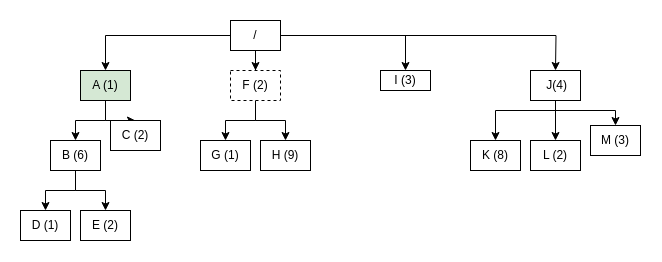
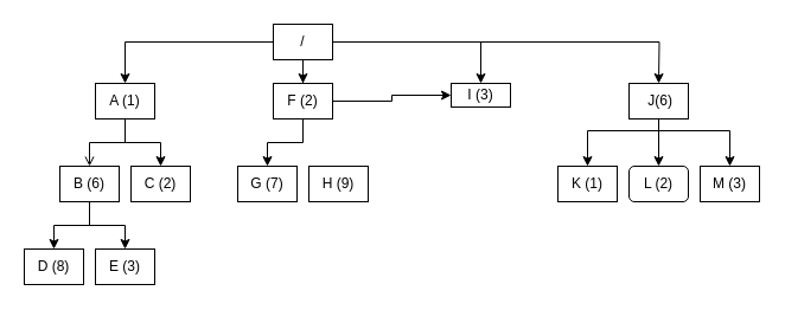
  <mxCell id="0" />
  <mxCell id="1" parent="0" />
- <mxCell id="2" style="edgeStyle=orthogonalEdgeStyle;rounded=0;orthogonalLoop=1;jettySize=auto;html=1;entryX=0.5;entryY=0;entryDx=0;entryDy=0;" parent="1" source="4" target="7" edge="1"><mxGeometry relative="1" as="geometry" /></mxCell>
+ <mxCell id="2" style="edgeStyle=orthogonalEdgeStyle;rounded=0;orthogonalLoop=1;jettySize=auto;html=1;entryX=0.5;entryY=0;entryDx=0;entryDy=0;endArrow=open;" parent="1" source="4" target="7" edge="1"><mxGeometry relative="1" as="geometry" /></mxCell>
  <mxCell id="3" style="edgeStyle=orthogonalEdgeStyle;rounded=0;orthogonalLoop=1;jettySize=auto;html=1;entryX=0.5;entryY=0;entryDx=0;entryDy=0;" parent="1" source="4" target="8" edge="1"><mxGeometry relative="1" as="geometry" /></mxCell>
- <mxCell id="4" value="A (1)" style="rounded=0;whiteSpace=wrap;html=1;fillColor=#d5e8d4;" parent="1" vertex="1"><mxGeometry x="80" y="70" width="50" height="30" as="geometry" /></mxCell>
+ <mxCell id="4" value="A (1)" style="rounded=0;whiteSpace=wrap;html=1;" parent="1" vertex="1"><mxGeometry x="80" y="70" width="50" height="30" as="geometry" /></mxCell>
  <mxCell id="5" style="edgeStyle=orthogonalEdgeStyle;rounded=0;orthogonalLoop=1;jettySize=auto;html=1;entryX=0.5;entryY=0;entryDx=0;entryDy=0;" parent="1" source="7" target="14" edge="1"><mxGeometry relative="1" as="geometry" /></mxCell>
  <mxCell id="6" style="edgeStyle=orthogonalEdgeStyle;rounded=0;orthogonalLoop=1;jettySize=auto;html=1;entryX=0.5;entryY=0;entryDx=0;entryDy=0;" parent="1" source="7" target="15" edge="1"><mxGeometry relative="1" as="geometry" /></mxCell>
  <mxCell id="7" value="B (6)" style="rounded=0;whiteSpace=wrap;html=1;" parent="1" vertex="1"><mxGeometry x="50" y="140" width="50" height="30" as="geometry" /></mxCell>
- <mxCell id="8" value="C (2)" style="rounded=0;whiteSpace=wrap;html=1;" parent="1" vertex="1"><mxGeometry x="110" y="120" width="50" height="30" as="geometry" /></mxCell>
- <mxCell id="9" value="G (1)" style="rounded=0;whiteSpace=wrap;html=1;" parent="1" vertex="1"><mxGeometry x="200" y="140" width="50" height="30" as="geometry" /></mxCell>
+ <mxCell id="8" value="C (2)" style="rounded=0;whiteSpace=wrap;html=1;" parent="1" vertex="1"><mxGeometry x="110" y="140" width="50" height="30" as="geometry" /></mxCell>
+ <mxCell id="9" value="G (7)" style="rounded=0;whiteSpace=wrap;html=1;" parent="1" vertex="1"><mxGeometry x="200" y="140" width="50" height="30" as="geometry" /></mxCell>
  <mxCell id="10" value="H (9)" style="rounded=0;whiteSpace=wrap;html=1;" parent="1" vertex="1"><mxGeometry x="260" y="140" width="50" height="30" as="geometry" /></mxCell>
  <mxCell id="11" style="edgeStyle=orthogonalEdgeStyle;rounded=0;orthogonalLoop=1;jettySize=auto;html=1;entryX=0.5;entryY=0;entryDx=0;entryDy=0;" parent="1" source="13" target="9" edge="1"><mxGeometry relative="1" as="geometry" /></mxCell>
- <mxCell id="12" style="edgeStyle=orthogonalEdgeStyle;rounded=0;orthogonalLoop=1;jettySize=auto;html=1;entryX=0.5;entryY=0;entryDx=0;entryDy=0;" parent="1" source="13" target="10" edge="1"><mxGeometry relative="1" as="geometry" /></mxCell>
- <mxCell id="13" value="F (2)" style="rounded=0;whiteSpace=wrap;html=1;dashed=1;" parent="1" vertex="1"><mxGeometry x="230" y="70" width="50" height="30" as="geometry" /></mxCell>
- <mxCell id="14" value="D (1)" style="rounded=0;whiteSpace=wrap;html=1;" parent="1" vertex="1"><mxGeometry x="20" y="210" width="50" height="30" as="geometry" /></mxCell>
- <mxCell id="15" value="E (2)" style="rounded=0;whiteSpace=wrap;html=1;" parent="1" vertex="1"><mxGeometry x="80" y="210" width="50" height="30" as="geometry" /></mxCell>
+ <mxCell id="12" style="edgeStyle=orthogonalEdgeStyle;rounded=0;orthogonalLoop=1;jettySize=auto;html=1;" parent="1" source="13" target="16" edge="1"><mxGeometry relative="1" as="geometry" /></mxCell>
+ <mxCell id="13" value="F (2)" style="rounded=0;whiteSpace=wrap;html=1;" parent="1" vertex="1"><mxGeometry x="230" y="70" width="50" height="30" as="geometry" /></mxCell>
+ <mxCell id="14" value="D (8)" style="rounded=0;whiteSpace=wrap;html=1;" parent="1" vertex="1"><mxGeometry x="20" y="210" width="50" height="30" as="geometry" /></mxCell>
+ <mxCell id="15" value="E (3)" style="rounded=0;whiteSpace=wrap;html=1;" parent="1" vertex="1"><mxGeometry x="80" y="210" width="50" height="30" as="geometry" /></mxCell>
  <mxCell id="16" value="I (3)" style="rounded=0;whiteSpace=wrap;html=1;" parent="1" vertex="1"><mxGeometry x="380" y="70" width="50" height="20" as="geometry" /></mxCell>
  <mxCell id="17" style="edgeStyle=orthogonalEdgeStyle;rounded=0;orthogonalLoop=1;jettySize=auto;html=1;entryX=0.5;entryY=0;entryDx=0;entryDy=0;" parent="1" source="21" target="4" edge="1"><mxGeometry relative="1" as="geometry" /></mxCell>
  <mxCell id="18" style="edgeStyle=orthogonalEdgeStyle;rounded=0;orthogonalLoop=1;jettySize=auto;html=1;entryX=0.5;entryY=0;entryDx=0;entryDy=0;" parent="1" source="21" target="13" edge="1"><mxGeometry relative="1" as="geometry" /></mxCell>
  <mxCell id="19" style="edgeStyle=orthogonalEdgeStyle;rounded=0;orthogonalLoop=1;jettySize=auto;html=1;entryX=0.5;entryY=0;entryDx=0;entryDy=0;" parent="1" source="21" target="16" edge="1"><mxGeometry relative="1" as="geometry" /></mxCell>
  <mxCell id="20" style="edgeStyle=orthogonalEdgeStyle;rounded=0;orthogonalLoop=1;jettySize=auto;html=1;" parent="1" source="21" edge="1"><mxGeometry relative="1" as="geometry"><mxPoint x="555" y="70" as="targetPoint" /></mxGeometry></mxCell>
  <mxCell id="21" value="/" style="rounded=0;whiteSpace=wrap;html=1;" parent="1" vertex="1"><mxGeometry x="230" y="20" width="50" height="30" as="geometry" /></mxCell>
- <mxCell id="22" value="K (8)" style="rounded=0;whiteSpace=wrap;html=1;" parent="1" vertex="1"><mxGeometry x="470" y="140" width="50" height="30" as="geometry" /></mxCell>
- <mxCell id="23" value="L (2)" style="rounded=0;whiteSpace=wrap;html=1;" parent="1" vertex="1"><mxGeometry x="530" y="140" width="50" height="30" as="geometry" /></mxCell>
+ <mxCell id="22" value="K (1)" style="rounded=0;whiteSpace=wrap;html=1;" parent="1" vertex="1"><mxGeometry x="470" y="140" width="50" height="30" as="geometry" /></mxCell>
+ <mxCell id="23" value="L (2)" style="whiteSpace=wrap;html=1;rounded=1;" parent="1" vertex="1"><mxGeometry x="530" y="140" width="50" height="30" as="geometry" /></mxCell>
  <mxCell id="24" style="edgeStyle=orthogonalEdgeStyle;rounded=0;orthogonalLoop=1;jettySize=auto;html=1;entryX=0.5;entryY=0;entryDx=0;entryDy=0;" parent="1" source="27" target="22" edge="1"><mxGeometry relative="1" as="geometry"><Array as="points"><mxPoint x="555" y="110" /><mxPoint x="495" y="110" /></Array></mxGeometry></mxCell>
  <mxCell id="25" style="edgeStyle=orthogonalEdgeStyle;rounded=0;orthogonalLoop=1;jettySize=auto;html=1;entryX=0.5;entryY=0;entryDx=0;entryDy=0;" parent="1" source="27" target="23" edge="1"><mxGeometry relative="1" as="geometry" /></mxCell>
  <mxCell id="26" style="edgeStyle=orthogonalEdgeStyle;rounded=0;orthogonalLoop=1;jettySize=auto;html=1;entryX=0.5;entryY=0;entryDx=0;entryDy=0;" parent="1" source="27" target="28" edge="1"><mxGeometry relative="1" as="geometry"><Array as="points"><mxPoint x="555" y="110" /><mxPoint x="615" y="110" /></Array></mxGeometry></mxCell>
- <mxCell id="27" value="&amp;nbsp;J(4)" style="rounded=0;whiteSpace=wrap;html=1;" parent="1" vertex="1"><mxGeometry x="530" y="70" width="50" height="30" as="geometry" /></mxCell>
- <mxCell id="28" value="M (3)" style="rounded=0;whiteSpace=wrap;html=1;" parent="1" vertex="1"><mxGeometry x="590" y="125" width="50" height="30" as="geometry" /></mxCell>
+ <mxCell id="27" value="&amp;nbsp;J(6)" style="rounded=0;whiteSpace=wrap;html=1;" parent="1" vertex="1"><mxGeometry x="530" y="70" width="50" height="30" as="geometry" /></mxCell>
+ <mxCell id="28" value="M (3)" style="rounded=0;whiteSpace=wrap;html=1;" parent="1" vertex="1"><mxGeometry x="590" y="140" width="50" height="30" as="geometry" /></mxCell>
